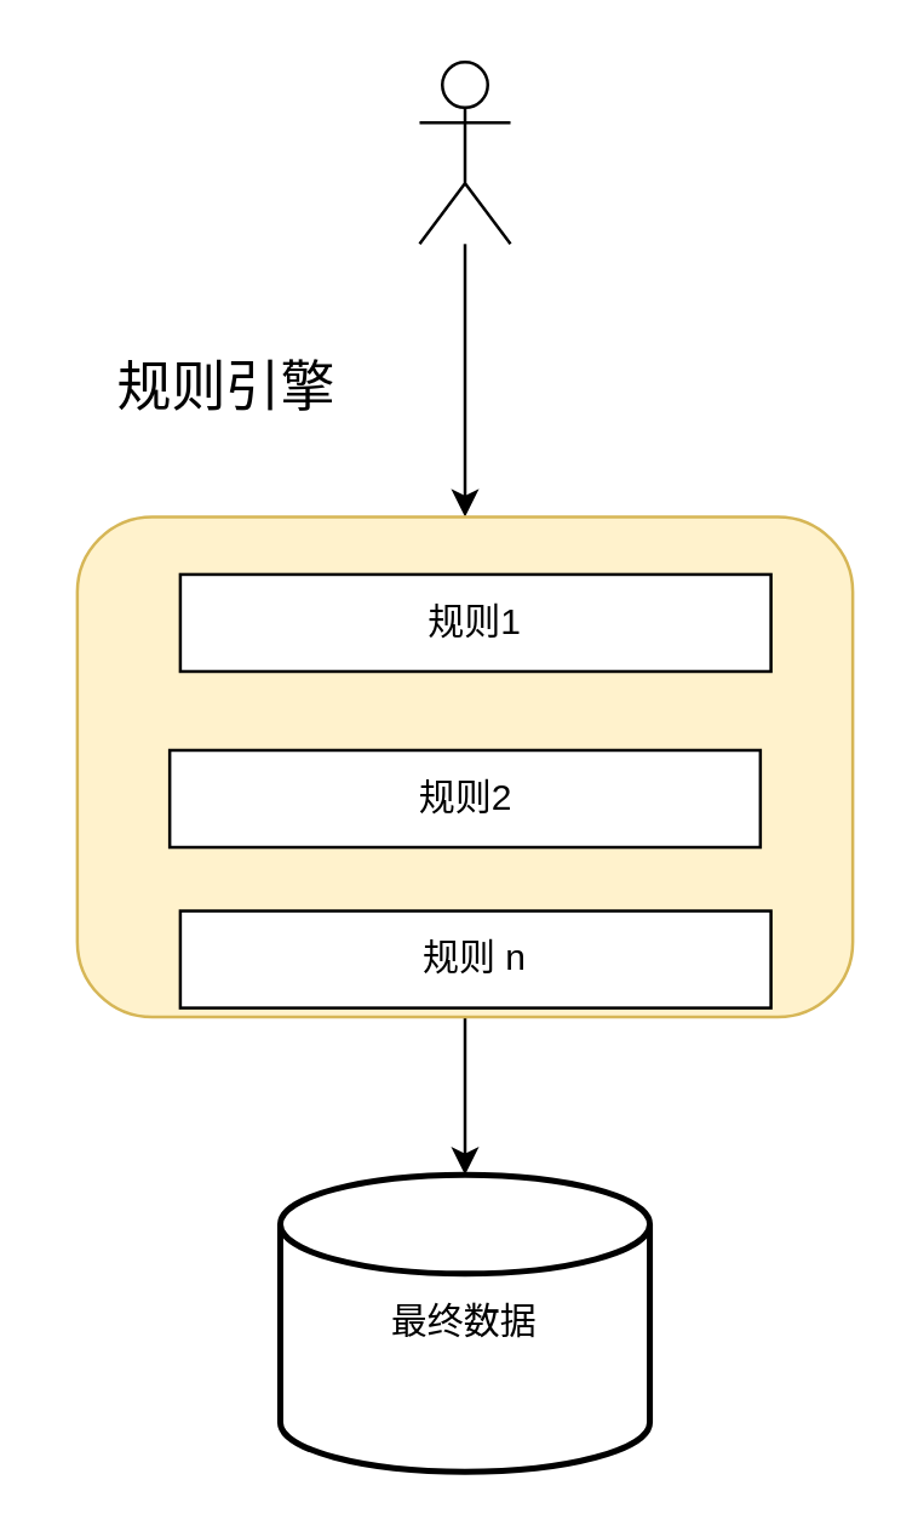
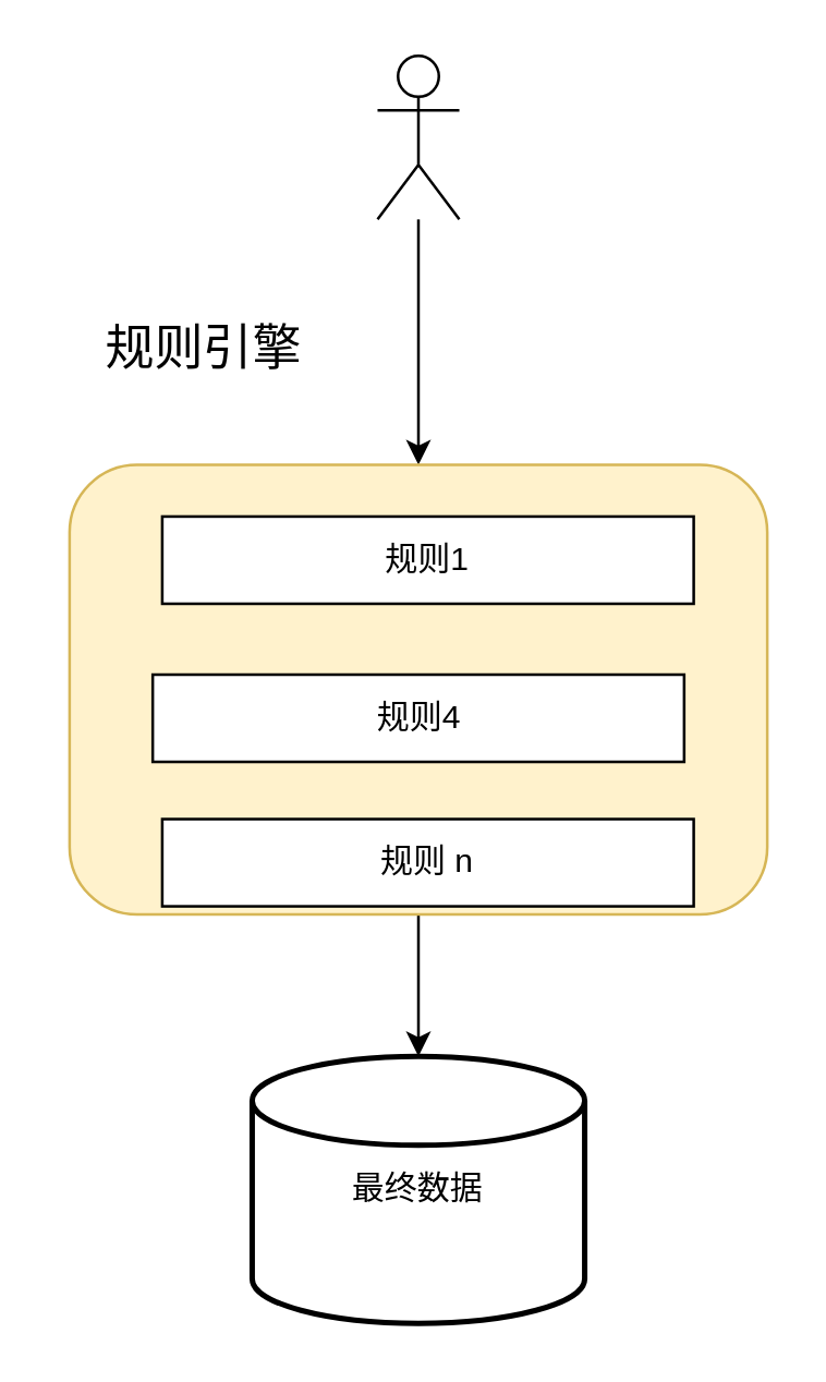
  <mxCell id="0" />
  <mxCell id="1" parent="0" />
  <mxCell id="2" style="edgeStyle=orthogonalEdgeStyle;rounded=0;orthogonalLoop=1;jettySize=auto;html=1;entryX=0.5;entryY=0;entryDx=0;entryDy=0;" edge="1" parent="1" source="3" target="8"><mxGeometry relative="1" as="geometry"><mxPoint x="155" y="181" as="targetPoint" /></mxGeometry></mxCell>
  <mxCell id="3" value="" style="shape=umlActor;verticalLabelPosition=bottom;verticalAlign=top;html=1;outlineConnect=0;" vertex="1" parent="1"><mxGeometry x="138" y="20" width="30" height="60" as="geometry" /></mxCell>
  <mxCell id="4" value="&lt;font style=&quot;font-size: 18px;&quot;&gt;规则引擎&lt;/font&gt;" style="text;html=1;align=center;verticalAlign=middle;whiteSpace=wrap;rounded=0;" vertex="1" parent="1"><mxGeometry x="20" y="111" width="109" height="34" as="geometry" /></mxCell>
  <mxCell id="5" value="最终数据" style="strokeWidth=2;html=1;shape=mxgraph.flowchart.database;whiteSpace=wrap;" vertex="1" parent="1"><mxGeometry x="92" y="387" width="122" height="98" as="geometry" /></mxCell>
  <mxCell id="6" style="edgeStyle=orthogonalEdgeStyle;rounded=0;orthogonalLoop=1;jettySize=auto;html=1;exitX=0.5;exitY=1;exitDx=0;exitDy=0;entryX=0.5;entryY=0;entryDx=0;entryDy=0;entryPerimeter=0;" edge="1" parent="1" source="8" target="5"><mxGeometry relative="1" as="geometry" /></mxCell>
  <mxCell id="7" value="" style="group" vertex="1" connectable="0" parent="1"><mxGeometry x="25" y="170" width="256" height="165" as="geometry" /></mxCell>
  <mxCell id="8" value="" style="rounded=1;whiteSpace=wrap;html=1;fillColor=#fff2cc;strokeColor=#d6b656;" vertex="1" parent="7"><mxGeometry width="256" height="165" as="geometry" /></mxCell>
  <mxCell id="9" value="规则1" style="rounded=0;whiteSpace=wrap;html=1;" vertex="1" parent="7"><mxGeometry x="34" y="19" width="195" height="32" as="geometry" /></mxCell>
- <mxCell id="10" value="规则2" style="rounded=0;whiteSpace=wrap;html=1;" vertex="1" parent="7"><mxGeometry x="30.5" y="77" width="195" height="32" as="geometry" /></mxCell>
+ <mxCell id="10" value="规则4" style="rounded=0;whiteSpace=wrap;html=1;" vertex="1" parent="7"><mxGeometry x="30.5" y="77" width="195" height="32" as="geometry" /></mxCell>
  <mxCell id="11" value="规则 n" style="rounded=0;whiteSpace=wrap;html=1;" vertex="1" parent="7"><mxGeometry x="34" y="130" width="195" height="32" as="geometry" /></mxCell>
